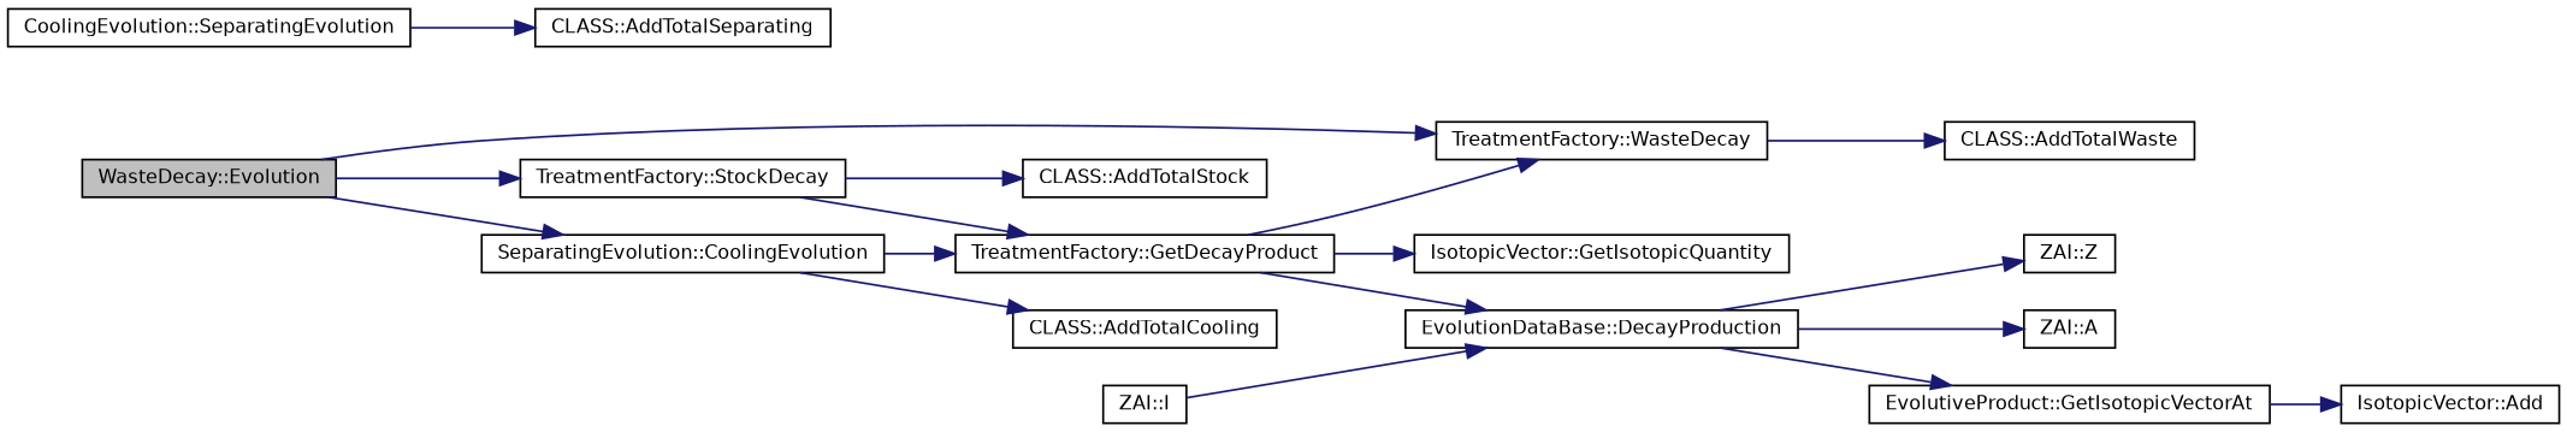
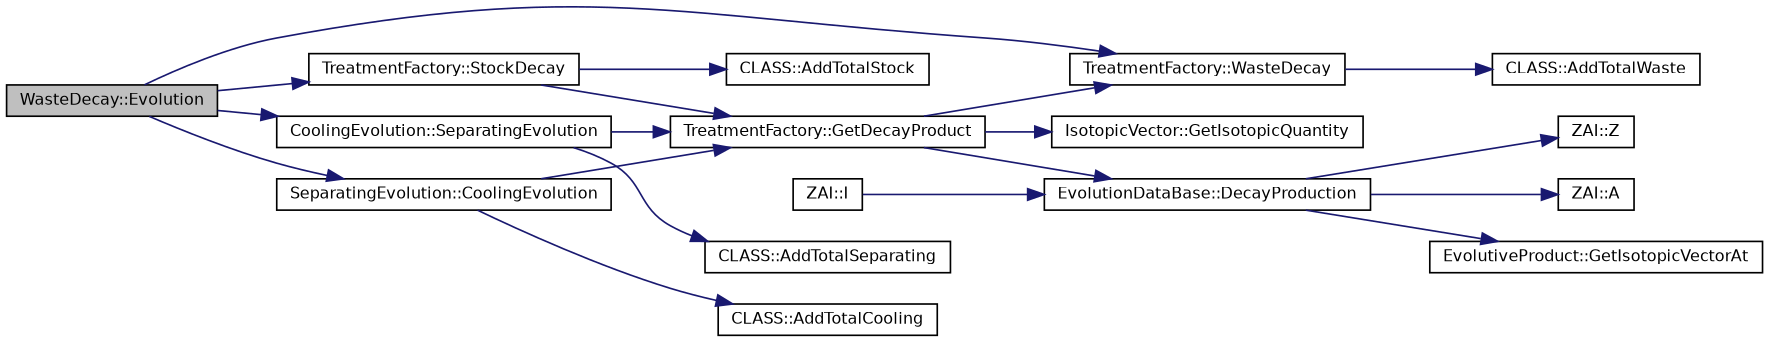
  digraph {
    rankdir=LR
    node [color=black fillcolor=white fontname=Helvetica fontsize=10 shape=record style=filled]
    edge [color=midnightblue fontname=Helvetica fontsize=10 labelfontname=Helvetica labelfontsize=10 style=solid]
    n1 [fillcolor=grey75 fontcolor=black height=0.2 label="WasteDecay::Evolution" width=0.4]
    n2 [height=0.2 label="TreatmentFactory::WasteDecay" width=0.4]
    n3 [height=0.2 label="TreatmentFactory::StockDecay" width=0.4]
    n4 [height=0.2 label="CoolingEvolution::SeparatingEvolution" width=0.4]
    n5 [height=0.2 label="SeparatingEvolution::CoolingEvolution" width=0.4]
    n6 [height=0.2 label="CLASS::AddTotalWaste" width=0.4]
    n7 [height=0.2 label="TreatmentFactory::GetDecayProduct" width=0.4]
    n8 [height=0.2 label="CLASS::AddTotalStock" width=0.4]
    n9 [height=0.2 label="CLASS::AddTotalSeparating" width=0.4]
    n10 [height=0.2 label="CLASS::AddTotalCooling" width=0.4]
    n11 [height=0.2 label="IsotopicVector::GetIsotopicQuantity" width=0.4]
    n12 [height=0.2 label="EvolutionDataBase::DecayProduction" width=0.4]
    n13 [height=0.2 label="ZAI::Z" width=0.4]
    n14 [height=0.2 label="ZAI::A" width=0.4]
    n15 [height=0.2 label="EvolutiveProduct::GetIsotopicVectorAt" width=0.4]
    n16 [height=0.2 label="ZAI::I" width=0.4]
-   n17 [height=0.2 label="IsotopicVector::Add" width=0.4]
    n1 -> n2
    n1 -> n3
+   n1 -> n4
    n1 -> n5
    n2 -> n6
    n3 -> n7
    n3 -> n8
+   n4 -> n7
    n4 -> n9
    n5 -> n7
    n5 -> n10
    n7 -> n2
    n7 -> n11
    n7 -> n12
    n12 -> n13
    n12 -> n14
    n12 -> n15
-   n15 -> n17
    n16 -> n12
  }
